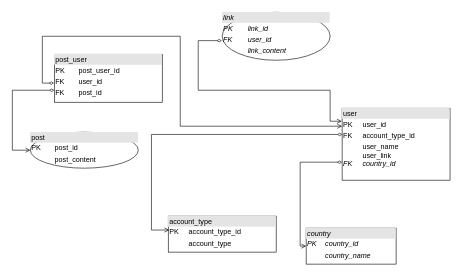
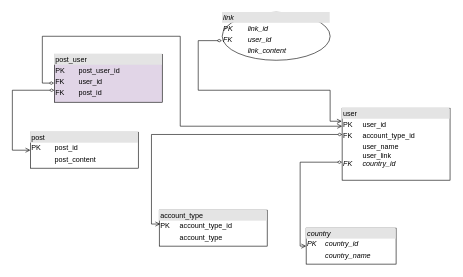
  <mxCell id="0" />
  <mxCell id="1" parent="0" />
- <mxCell id="2" value="&lt;div style=&quot;box-sizing: border-box ; width: 100% ; background: #e4e4e4 ; padding: 2px&quot;&gt;account_type&lt;/div&gt;&lt;table style=&quot;width: 100% ; font-size: 1em&quot; cellpadding=&quot;2&quot; cellspacing=&quot;0&quot;&gt;&lt;tbody&gt;&lt;tr&gt;&lt;td&gt;PK&lt;/td&gt;&lt;td&gt;account_type_id&lt;/td&gt;&lt;/tr&gt;&lt;tr&gt;&lt;td&gt;&lt;br&gt;&lt;/td&gt;&lt;td&gt;account_type&lt;/td&gt;&lt;/tr&gt;&lt;tr&gt;&lt;td&gt;&lt;/td&gt;&lt;td&gt;&lt;br&gt;&lt;/td&gt;&lt;/tr&gt;&lt;/tbody&gt;&lt;/table&gt;" style="verticalAlign=top;align=left;overflow=fill;html=1;" vertex="1" parent="1"><mxGeometry x="280" y="360" width="180" height="60" as="geometry" /></mxCell>
+ <mxCell id="2" value="&lt;div style=&quot;box-sizing: border-box ; width: 100% ; background: #e4e4e4 ; padding: 2px&quot;&gt;account_type&lt;/div&gt;&lt;table style=&quot;width: 100% ; font-size: 1em&quot; cellpadding=&quot;2&quot; cellspacing=&quot;0&quot;&gt;&lt;tbody&gt;&lt;tr&gt;&lt;td&gt;PK&lt;/td&gt;&lt;td&gt;account_type_id&lt;/td&gt;&lt;/tr&gt;&lt;tr&gt;&lt;td&gt;&lt;br&gt;&lt;/td&gt;&lt;td&gt;account_type&lt;/td&gt;&lt;/tr&gt;&lt;tr&gt;&lt;td&gt;&lt;/td&gt;&lt;td&gt;&lt;br&gt;&lt;/td&gt;&lt;/tr&gt;&lt;/tbody&gt;&lt;/table&gt;" style="verticalAlign=top;align=left;overflow=fill;html=1;" vertex="1" parent="1"><mxGeometry x="265" y="350" width="180" height="60" as="geometry" /></mxCell>
  <mxCell id="3" value="&lt;div style=&quot;box-sizing: border-box ; width: 100% ; background: #e4e4e4 ; padding: 2px&quot;&gt;&lt;i&gt;country&lt;/i&gt;&lt;/div&gt;&lt;table style=&quot;width: 100% ; font-size: 1em&quot; cellpadding=&quot;2&quot; cellspacing=&quot;0&quot;&gt;&lt;tbody&gt;&lt;tr&gt;&lt;td&gt;&lt;i&gt;PK&lt;/i&gt;&lt;/td&gt;&lt;td&gt;&lt;i&gt;country_id&lt;/i&gt;&lt;/td&gt;&lt;/tr&gt;&lt;tr&gt;&lt;td&gt;&lt;i&gt;&lt;br&gt;&lt;/i&gt;&lt;/td&gt;&lt;td&gt;&lt;i&gt;country_name&lt;/i&gt;&lt;/td&gt;&lt;/tr&gt;&lt;tr&gt;&lt;td&gt;&lt;/td&gt;&lt;td&gt;&lt;i&gt;&lt;br&gt;&lt;/i&gt;&lt;/td&gt;&lt;/tr&gt;&lt;/tbody&gt;&lt;/table&gt;" style="verticalAlign=top;align=left;overflow=fill;html=1;" vertex="1" parent="1"><mxGeometry x="510" y="380" width="150" height="60" as="geometry" /></mxCell>
  <mxCell id="4" value="&lt;div style=&quot;box-sizing: border-box ; width: 100% ; background: #e4e4e4 ; padding: 2px&quot;&gt;&lt;i&gt;link&lt;/i&gt;&lt;/div&gt;&lt;table style=&quot;width: 100% ; font-size: 1em&quot; cellpadding=&quot;2&quot; cellspacing=&quot;0&quot;&gt;&lt;tbody&gt;&lt;tr&gt;&lt;td&gt;&lt;i&gt;PK&lt;/i&gt;&lt;/td&gt;&lt;td&gt;&lt;i&gt;link_id&lt;/i&gt;&lt;/td&gt;&lt;/tr&gt;&lt;tr&gt;&lt;td&gt;&lt;i&gt;FK&lt;/i&gt;&lt;/td&gt;&lt;td&gt;&lt;i&gt;user_id&lt;/i&gt;&lt;/td&gt;&lt;/tr&gt;&lt;tr&gt;&lt;td&gt;&lt;/td&gt;&lt;td&gt;&lt;i&gt;link_content&lt;/i&gt;&lt;/td&gt;&lt;/tr&gt;&lt;/tbody&gt;&lt;/table&gt;" style="ellipse;verticalAlign=top;align=left;overflow=fill;html=1;" vertex="1" parent="1"><mxGeometry x="370" y="20" width="180" height="80" as="geometry" /></mxCell>
  <mxCell id="5" value="" style="endArrow=open;html=1;startArrow=diamondThin;startFill=0;edgeStyle=orthogonalEdgeStyle;rounded=0;exitX=0.002;exitY=0.365;exitDx=0;exitDy=0;exitPerimeter=0;entryX=0.009;entryY=0.386;entryDx=0;entryDy=0;entryPerimeter=0;" edge="1" parent="1" source="11" target="2"><mxGeometry relative="1" as="geometry"><mxPoint x="380" y="200" as="sourcePoint" /><mxPoint x="540" y="200" as="targetPoint" /><Array as="points"><mxPoint x="252" y="224" /></Array></mxGeometry></mxCell>
- <mxCell id="6" value="&lt;div style=&quot;box-sizing: border-box ; width: 100% ; background: #e4e4e4 ; padding: 2px&quot;&gt;post_user&lt;/div&gt;&lt;table style=&quot;width: 100% ; font-size: 1em&quot; cellpadding=&quot;2&quot; cellspacing=&quot;0&quot;&gt;&lt;tbody&gt;&lt;tr&gt;&lt;td&gt;PK&lt;/td&gt;&lt;td&gt;post_user_id&lt;/td&gt;&lt;/tr&gt;&lt;tr&gt;&lt;td&gt;FK&lt;/td&gt;&lt;td&gt;user_id&lt;/td&gt;&lt;/tr&gt;&lt;tr&gt;&lt;td&gt;FK&lt;/td&gt;&lt;td&gt;post_id&lt;/td&gt;&lt;/tr&gt;&lt;/tbody&gt;&lt;/table&gt;" style="verticalAlign=top;align=left;overflow=fill;html=1;" vertex="1" parent="1"><mxGeometry x="90" y="90" width="180" height="80" as="geometry" /></mxCell>
- <mxCell id="7" value="&lt;div style=&quot;box-sizing: border-box ; width: 100% ; background: #e4e4e4 ; padding: 2px&quot;&gt;post&lt;/div&gt;&lt;table style=&quot;width: 100% ; font-size: 1em&quot; cellpadding=&quot;2&quot; cellspacing=&quot;0&quot;&gt;&lt;tbody&gt;&lt;tr&gt;&lt;td&gt;PK&lt;/td&gt;&lt;td&gt;post_id&lt;/td&gt;&lt;/tr&gt;&lt;tr&gt;&lt;td&gt;&lt;br&gt;&lt;/td&gt;&lt;td&gt;post_content&lt;/td&gt;&lt;/tr&gt;&lt;tr&gt;&lt;td&gt;&lt;/td&gt;&lt;td&gt;&lt;br&gt;&lt;/td&gt;&lt;/tr&gt;&lt;/tbody&gt;&lt;/table&gt;" style="ellipse;verticalAlign=top;align=left;overflow=fill;html=1;" vertex="1" parent="1"><mxGeometry x="50" y="220" width="180" height="60" as="geometry" /></mxCell>
+ <mxCell id="6" value="&lt;div style=&quot;box-sizing: border-box ; width: 100% ; background: #e4e4e4 ; padding: 2px&quot;&gt;post_user&lt;/div&gt;&lt;table style=&quot;width: 100% ; font-size: 1em&quot; cellpadding=&quot;2&quot; cellspacing=&quot;0&quot;&gt;&lt;tbody&gt;&lt;tr&gt;&lt;td&gt;PK&lt;/td&gt;&lt;td&gt;post_user_id&lt;/td&gt;&lt;/tr&gt;&lt;tr&gt;&lt;td&gt;FK&lt;/td&gt;&lt;td&gt;user_id&lt;/td&gt;&lt;/tr&gt;&lt;tr&gt;&lt;td&gt;FK&lt;/td&gt;&lt;td&gt;post_id&lt;/td&gt;&lt;/tr&gt;&lt;/tbody&gt;&lt;/table&gt;" style="verticalAlign=top;align=left;overflow=fill;html=1;fillColor=#e1d5e7;" vertex="1" parent="1"><mxGeometry x="90" y="90" width="180" height="80" as="geometry" /></mxCell>
+ <mxCell id="7" value="&lt;div style=&quot;box-sizing: border-box ; width: 100% ; background: #e4e4e4 ; padding: 2px&quot;&gt;post&lt;/div&gt;&lt;table style=&quot;width: 100% ; font-size: 1em&quot; cellpadding=&quot;2&quot; cellspacing=&quot;0&quot;&gt;&lt;tbody&gt;&lt;tr&gt;&lt;td&gt;PK&lt;/td&gt;&lt;td&gt;post_id&lt;/td&gt;&lt;/tr&gt;&lt;tr&gt;&lt;td&gt;&lt;br&gt;&lt;/td&gt;&lt;td&gt;post_content&lt;/td&gt;&lt;/tr&gt;&lt;tr&gt;&lt;td&gt;&lt;/td&gt;&lt;td&gt;&lt;br&gt;&lt;/td&gt;&lt;/tr&gt;&lt;/tbody&gt;&lt;/table&gt;" style="verticalAlign=top;align=left;overflow=fill;html=1;" vertex="1" parent="1"><mxGeometry x="50" y="220" width="180" height="60" as="geometry" /></mxCell>
  <mxCell id="8" value="" style="endArrow=open;html=1;startArrow=diamondThin;startFill=0;edgeStyle=orthogonalEdgeStyle;rounded=0;exitX=0;exitY=0.75;exitDx=0;exitDy=0;entryX=0;entryY=0.5;entryDx=0;entryDy=0;" edge="1" parent="1" source="11" target="3"><mxGeometry relative="1" as="geometry"><mxPoint x="-9.64" y="190.64" as="sourcePoint" /><mxPoint x="530" y="120" as="targetPoint" /><Array as="points"><mxPoint x="500" y="270" /><mxPoint x="500" y="410" /></Array></mxGeometry></mxCell>
  <mxCell id="9" value="" style="endArrow=open;html=1;startArrow=diamondThin;startFill=0;edgeStyle=orthogonalEdgeStyle;rounded=0;exitX=-0.003;exitY=0.591;exitDx=0;exitDy=0;exitPerimeter=0;entryX=-0.003;entryY=0.181;entryDx=0;entryDy=0;entryPerimeter=0;" edge="1" parent="1" source="4" target="11"><mxGeometry relative="1" as="geometry"><mxPoint x="-40" y="280" as="sourcePoint" /><mxPoint x="540" y="170" as="targetPoint" /><Array as="points"><mxPoint x="330" y="67" /><mxPoint x="330" y="150" /><mxPoint x="550" y="150" /><mxPoint x="550" y="202" /></Array></mxGeometry></mxCell>
  <mxCell id="10" value="" style="endArrow=open;html=1;startArrow=diamondThin;startFill=0;edgeStyle=orthogonalEdgeStyle;rounded=0;exitX=-0.003;exitY=0.601;exitDx=0;exitDy=0;exitPerimeter=0;entryX=0;entryY=0.25;entryDx=0;entryDy=0;" edge="1" parent="1" source="6" target="11"><mxGeometry relative="1" as="geometry"><mxPoint x="-10" y="130" as="sourcePoint" /><mxPoint x="-50" y="50" as="targetPoint" /><Array as="points"><mxPoint x="70" y="138" /><mxPoint x="70" y="60" /><mxPoint x="300" y="60" /><mxPoint x="300" y="210" /></Array></mxGeometry></mxCell>
  <mxCell id="11" value="&lt;div style=&quot;box-sizing: border-box ; width: 100% ; background: #e4e4e4 ; padding: 2px&quot;&gt;user&lt;/div&gt;&lt;table style=&quot;width: 100% ; font-size: 1em&quot; cellpadding=&quot;2&quot; cellspacing=&quot;0&quot;&gt;&lt;tbody&gt;&lt;tr&gt;&lt;td&gt;PK&lt;/td&gt;&lt;td&gt;user_id&lt;/td&gt;&lt;/tr&gt;&lt;tr&gt;&lt;td&gt;FK&lt;/td&gt;&lt;td&gt;account_type_id&lt;/td&gt;&lt;/tr&gt;&lt;tr&gt;&lt;td&gt;&lt;br&gt;&lt;i&gt;FK&lt;/i&gt;&lt;/td&gt;&lt;td&gt;user_name&lt;br&gt;user_link&lt;br&gt;&lt;i&gt;country_id&lt;/i&gt;&lt;br&gt;&lt;br&gt;&lt;/td&gt;&lt;/tr&gt;&lt;/tbody&gt;&lt;/table&gt;" style="verticalAlign=top;align=left;overflow=fill;html=1;" vertex="1" parent="1"><mxGeometry x="570" y="180" width="180" height="120" as="geometry" /></mxCell>
  <mxCell id="12" value="" style="endArrow=open;html=1;startArrow=diamondThin;startFill=0;edgeStyle=orthogonalEdgeStyle;rounded=0;exitX=0;exitY=0.75;exitDx=0;exitDy=0;entryX=0;entryY=0.5;entryDx=0;entryDy=0;" edge="1" parent="1" target="7"><mxGeometry relative="1" as="geometry"><mxPoint x="90" y="150" as="sourcePoint" /><mxPoint x="80" y="230" as="targetPoint" /><Array as="points"><mxPoint x="20" y="150" /><mxPoint x="20" y="250" /></Array></mxGeometry></mxCell>
